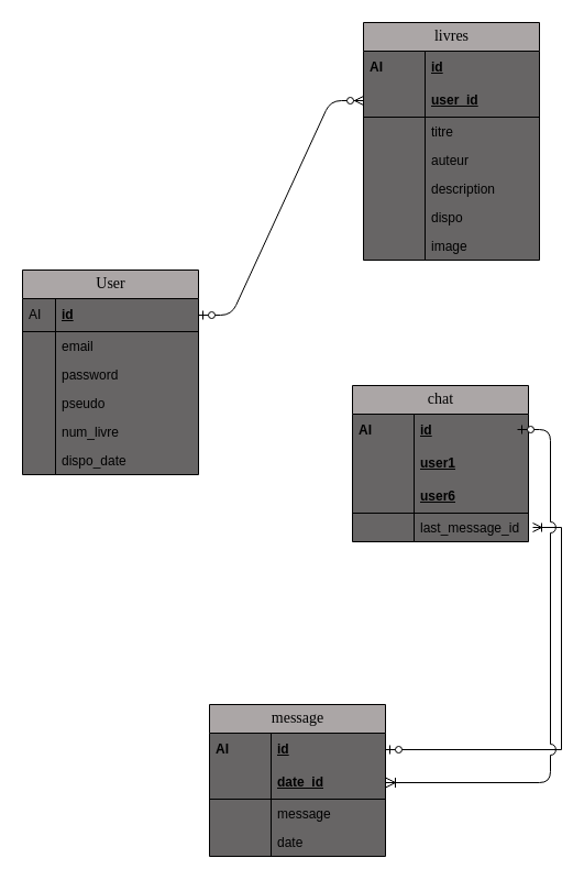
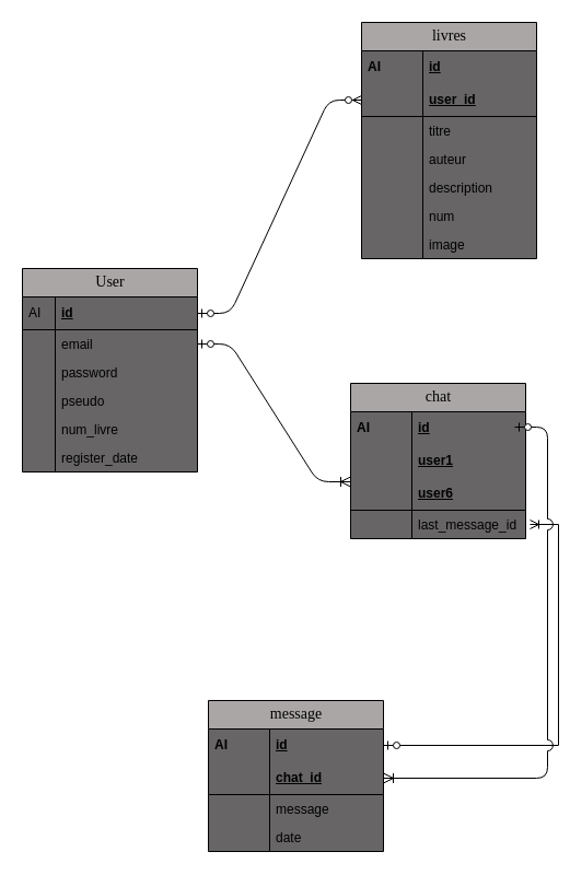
  <mxCell id="0" />
  <mxCell id="1" parent="0" />
  <mxCell id="2" value="User" style="swimlane;html=1;fontStyle=0;childLayout=stackLayout;horizontal=1;startSize=26;fillColor=#ABA6A6;horizontalStack=0;resizeParent=1;resizeLast=0;collapsible=1;marginBottom=0;swimlaneFillColor=#676565;align=center;rounded=0;shadow=0;comic=0;labelBackgroundColor=none;strokeWidth=1;fontFamily=Verdana;fontSize=14" parent="1" vertex="1"><mxGeometry x="20" y="245" width="160" height="186" as="geometry" /></mxCell>
  <mxCell id="3" value="id" style="shape=partialRectangle;top=0;left=0;right=0;bottom=1;html=1;align=left;verticalAlign=middle;fillColor=none;spacingLeft=34;spacingRight=4;whiteSpace=wrap;overflow=hidden;rotatable=0;points=[[0,0.5],[1,0.5]];portConstraint=eastwest;dropTarget=0;fontStyle=5;" parent="2" vertex="1"><mxGeometry y="26" width="160" height="30" as="geometry" /></mxCell>
  <mxCell id="4" value="AI" style="shape=partialRectangle;top=0;left=0;bottom=0;html=1;fillColor=none;align=left;verticalAlign=middle;spacingLeft=4;spacingRight=4;whiteSpace=wrap;overflow=hidden;rotatable=0;points=[];portConstraint=eastwest;part=1;" parent="3" vertex="1" connectable="0"><mxGeometry width="30" height="30" as="geometry" /></mxCell>
  <mxCell id="5" value="email" style="shape=partialRectangle;top=0;left=0;right=0;bottom=0;html=1;align=left;verticalAlign=top;fillColor=none;spacingLeft=34;spacingRight=4;whiteSpace=wrap;overflow=hidden;rotatable=0;points=[[0,0.5],[1,0.5]];portConstraint=eastwest;dropTarget=0;" parent="2" vertex="1"><mxGeometry y="56" width="160" height="26" as="geometry" /></mxCell>
  <mxCell id="6" value="" style="shape=partialRectangle;top=0;left=0;bottom=0;html=1;fillColor=none;align=left;verticalAlign=top;spacingLeft=4;spacingRight=4;whiteSpace=wrap;overflow=hidden;rotatable=0;points=[];portConstraint=eastwest;part=1;" parent="5" vertex="1" connectable="0"><mxGeometry width="30" height="26" as="geometry" /></mxCell>
  <mxCell id="7" value="password&lt;br&gt;" style="shape=partialRectangle;top=0;left=0;right=0;bottom=0;html=1;align=left;verticalAlign=top;fillColor=none;spacingLeft=34;spacingRight=4;whiteSpace=wrap;overflow=hidden;rotatable=0;points=[[0,0.5],[1,0.5]];portConstraint=eastwest;dropTarget=0;" parent="2" vertex="1"><mxGeometry y="82" width="160" height="26" as="geometry" /></mxCell>
  <mxCell id="8" value="" style="shape=partialRectangle;top=0;left=0;bottom=0;html=1;fillColor=none;align=left;verticalAlign=top;spacingLeft=4;spacingRight=4;whiteSpace=wrap;overflow=hidden;rotatable=0;points=[];portConstraint=eastwest;part=1;" parent="7" vertex="1" connectable="0"><mxGeometry width="30" height="26" as="geometry" /></mxCell>
  <mxCell id="9" value="pseudo&lt;br&gt;" style="shape=partialRectangle;top=0;left=0;right=0;bottom=0;html=1;align=left;verticalAlign=top;fillColor=none;spacingLeft=34;spacingRight=4;whiteSpace=wrap;overflow=hidden;rotatable=0;points=[[0,0.5],[1,0.5]];portConstraint=eastwest;dropTarget=0;" parent="2" vertex="1"><mxGeometry y="108" width="160" height="26" as="geometry" /></mxCell>
  <mxCell id="10" value="" style="shape=partialRectangle;top=0;left=0;bottom=0;html=1;fillColor=none;align=left;verticalAlign=top;spacingLeft=4;spacingRight=4;whiteSpace=wrap;overflow=hidden;rotatable=0;points=[];portConstraint=eastwest;part=1;" parent="9" vertex="1" connectable="0"><mxGeometry width="30" height="26" as="geometry" /></mxCell>
  <mxCell id="11" value="num_livre" style="shape=partialRectangle;top=0;left=0;right=0;bottom=0;html=1;align=left;verticalAlign=top;fillColor=none;spacingLeft=34;spacingRight=4;whiteSpace=wrap;overflow=hidden;rotatable=0;points=[[0,0.5],[1,0.5]];portConstraint=eastwest;dropTarget=0;" parent="2" vertex="1"><mxGeometry y="134" width="160" height="26" as="geometry" /></mxCell>
  <mxCell id="12" value="" style="shape=partialRectangle;top=0;left=0;bottom=0;html=1;fillColor=none;align=left;verticalAlign=top;spacingLeft=4;spacingRight=4;whiteSpace=wrap;overflow=hidden;rotatable=0;points=[];portConstraint=eastwest;part=1;" parent="11" vertex="1" connectable="0"><mxGeometry width="30" height="26" as="geometry" /></mxCell>
  <mxCell id="13" value="" style="shape=partialRectangle;top=0;left=0;right=0;bottom=0;html=1;align=left;verticalAlign=top;fillColor=none;spacingLeft=34;spacingRight=4;whiteSpace=wrap;overflow=hidden;rotatable=0;points=[[0,0.5],[1,0.5]];portConstraint=eastwest;dropTarget=0;" parent="2" vertex="1"><mxGeometry y="160" width="160" as="geometry" /></mxCell>
  <mxCell id="14" value="" style="shape=partialRectangle;top=0;left=0;bottom=0;html=1;fillColor=none;align=left;verticalAlign=top;spacingLeft=4;spacingRight=4;whiteSpace=wrap;overflow=hidden;rotatable=0;points=[];portConstraint=eastwest;part=1;" parent="13" vertex="1" connectable="0"><mxGeometry width="30" as="geometry" /></mxCell>
- <mxCell id="15" value="dispo_date&lt;br&gt;" style="shape=partialRectangle;top=0;left=0;right=0;bottom=0;html=1;align=left;verticalAlign=top;fillColor=none;spacingLeft=34;spacingRight=4;whiteSpace=wrap;overflow=hidden;rotatable=0;points=[[0,0.5],[1,0.5]];portConstraint=eastwest;dropTarget=0;" parent="2" vertex="1"><mxGeometry y="160" width="160" height="26" as="geometry" /></mxCell>
+ <mxCell id="15" value="register_date&lt;br&gt;" style="shape=partialRectangle;top=0;left=0;right=0;bottom=0;html=1;align=left;verticalAlign=top;fillColor=none;spacingLeft=34;spacingRight=4;whiteSpace=wrap;overflow=hidden;rotatable=0;points=[[0,0.5],[1,0.5]];portConstraint=eastwest;dropTarget=0;" parent="2" vertex="1"><mxGeometry y="160" width="160" height="26" as="geometry" /></mxCell>
  <mxCell id="16" value="" style="shape=partialRectangle;top=0;left=0;bottom=0;html=1;fillColor=none;align=left;verticalAlign=top;spacingLeft=4;spacingRight=4;whiteSpace=wrap;overflow=hidden;rotatable=0;points=[];portConstraint=eastwest;part=1;" parent="15" vertex="1" connectable="0"><mxGeometry width="30" height="26" as="geometry" /></mxCell>
  <mxCell id="17" value="livres" style="swimlane;html=1;fontStyle=0;childLayout=stackLayout;horizontal=1;startSize=26;fillColor=#ABA6A6;horizontalStack=0;resizeParent=1;resizeLast=0;collapsible=1;marginBottom=0;swimlaneFillColor=#676565;align=center;rounded=0;shadow=0;comic=0;labelBackgroundColor=none;strokeWidth=1;fontFamily=Verdana;fontSize=14" parent="1" vertex="1"><mxGeometry x="330" y="20" width="160" height="216" as="geometry" /></mxCell>
  <mxCell id="18" value="id" style="shape=partialRectangle;top=0;left=0;right=0;bottom=0;html=1;align=left;verticalAlign=middle;fillColor=none;spacingLeft=60;spacingRight=4;whiteSpace=wrap;overflow=hidden;rotatable=0;points=[[0,0.5],[1,0.5]];portConstraint=eastwest;dropTarget=0;fontStyle=5;" parent="17" vertex="1"><mxGeometry y="26" width="160" height="30" as="geometry" /></mxCell>
  <mxCell id="19" value="AI" style="shape=partialRectangle;fontStyle=1;top=0;left=0;bottom=0;html=1;fillColor=none;align=left;verticalAlign=middle;spacingLeft=4;spacingRight=4;whiteSpace=wrap;overflow=hidden;rotatable=0;points=[];portConstraint=eastwest;part=1;" parent="18" vertex="1" connectable="0"><mxGeometry width="56" height="30" as="geometry" /></mxCell>
  <mxCell id="20" value="user_id" style="shape=partialRectangle;top=0;left=0;right=0;bottom=1;html=1;align=left;verticalAlign=middle;fillColor=none;spacingLeft=60;spacingRight=4;whiteSpace=wrap;overflow=hidden;rotatable=0;points=[[0,0.5],[1,0.5]];portConstraint=eastwest;dropTarget=0;fontStyle=5;" parent="17" vertex="1"><mxGeometry y="56" width="160" height="30" as="geometry" /></mxCell>
  <mxCell id="21" value="" style="shape=partialRectangle;fontStyle=1;top=0;left=0;bottom=0;html=1;fillColor=none;align=left;verticalAlign=middle;spacingLeft=4;spacingRight=4;whiteSpace=wrap;overflow=hidden;rotatable=0;points=[];portConstraint=eastwest;part=1;" parent="20" vertex="1" connectable="0"><mxGeometry width="56" height="30" as="geometry" /></mxCell>
  <mxCell id="22" value="titre" style="shape=partialRectangle;top=0;left=0;right=0;bottom=0;html=1;align=left;verticalAlign=top;fillColor=none;spacingLeft=60;spacingRight=4;whiteSpace=wrap;overflow=hidden;rotatable=0;points=[[0,0.5],[1,0.5]];portConstraint=eastwest;dropTarget=0;" parent="17" vertex="1"><mxGeometry y="86" width="160" height="26" as="geometry" /></mxCell>
  <mxCell id="23" value="" style="shape=partialRectangle;top=0;left=0;bottom=0;html=1;fillColor=none;align=left;verticalAlign=top;spacingLeft=4;spacingRight=4;whiteSpace=wrap;overflow=hidden;rotatable=0;points=[];portConstraint=eastwest;part=1;" parent="22" vertex="1" connectable="0"><mxGeometry width="56" height="26" as="geometry" /></mxCell>
  <mxCell id="24" value="auteur&lt;br&gt;" style="shape=partialRectangle;top=0;left=0;right=0;bottom=0;html=1;align=left;verticalAlign=top;fillColor=none;spacingLeft=60;spacingRight=4;whiteSpace=wrap;overflow=hidden;rotatable=0;points=[[0,0.5],[1,0.5]];portConstraint=eastwest;dropTarget=0;" parent="17" vertex="1"><mxGeometry y="112" width="160" height="26" as="geometry" /></mxCell>
  <mxCell id="25" value="" style="shape=partialRectangle;top=0;left=0;bottom=0;html=1;fillColor=none;align=left;verticalAlign=top;spacingLeft=4;spacingRight=4;whiteSpace=wrap;overflow=hidden;rotatable=0;points=[];portConstraint=eastwest;part=1;" parent="24" vertex="1" connectable="0"><mxGeometry width="56" height="26" as="geometry" /></mxCell>
  <mxCell id="26" value="description" style="shape=partialRectangle;top=0;left=0;right=0;bottom=0;html=1;align=left;verticalAlign=top;fillColor=none;spacingLeft=60;spacingRight=4;whiteSpace=wrap;overflow=hidden;rotatable=0;points=[[0,0.5],[1,0.5]];portConstraint=eastwest;dropTarget=0;" parent="17" vertex="1"><mxGeometry y="138" width="160" height="26" as="geometry" /></mxCell>
  <mxCell id="27" value="" style="shape=partialRectangle;top=0;left=0;bottom=0;html=1;fillColor=none;align=left;verticalAlign=top;spacingLeft=4;spacingRight=4;whiteSpace=wrap;overflow=hidden;rotatable=0;points=[];portConstraint=eastwest;part=1;" parent="26" vertex="1" connectable="0"><mxGeometry width="56" height="26" as="geometry" /></mxCell>
- <mxCell id="28" value="dispo" style="shape=partialRectangle;top=0;left=0;right=0;bottom=0;html=1;align=left;verticalAlign=top;fillColor=none;spacingLeft=60;spacingRight=4;whiteSpace=wrap;overflow=hidden;rotatable=0;points=[[0,0.5],[1,0.5]];portConstraint=eastwest;dropTarget=0;" parent="17" vertex="1"><mxGeometry y="164" width="160" height="26" as="geometry" /></mxCell>
+ <mxCell id="28" value="num" style="shape=partialRectangle;top=0;left=0;right=0;bottom=0;html=1;align=left;verticalAlign=top;fillColor=none;spacingLeft=60;spacingRight=4;whiteSpace=wrap;overflow=hidden;rotatable=0;points=[[0,0.5],[1,0.5]];portConstraint=eastwest;dropTarget=0;" parent="17" vertex="1"><mxGeometry y="164" width="160" height="26" as="geometry" /></mxCell>
  <mxCell id="29" value="" style="shape=partialRectangle;top=0;left=0;bottom=0;html=1;fillColor=none;align=left;verticalAlign=top;spacingLeft=4;spacingRight=4;whiteSpace=wrap;overflow=hidden;rotatable=0;points=[];portConstraint=eastwest;part=1;" parent="28" vertex="1" connectable="0"><mxGeometry width="56" height="26" as="geometry" /></mxCell>
  <mxCell id="30" value="image&lt;br&gt;" style="shape=partialRectangle;top=0;left=0;right=0;bottom=0;html=1;align=left;verticalAlign=top;fillColor=none;spacingLeft=60;spacingRight=4;whiteSpace=wrap;overflow=hidden;rotatable=0;points=[[0,0.5],[1,0.5]];portConstraint=eastwest;dropTarget=0;" vertex="1" parent="17"><mxGeometry y="190" width="160" height="26" as="geometry" /></mxCell>
  <mxCell id="31" value="" style="shape=partialRectangle;top=0;left=0;bottom=0;html=1;fillColor=none;align=left;verticalAlign=top;spacingLeft=4;spacingRight=4;whiteSpace=wrap;overflow=hidden;rotatable=0;points=[];portConstraint=eastwest;part=1;" vertex="1" connectable="0" parent="30"><mxGeometry width="56" height="26" as="geometry" /></mxCell>
  <mxCell id="32" value="" style="edgeStyle=entityRelationEdgeStyle;html=1;endArrow=ERzeroToMany;startArrow=ERzeroToOne;labelBackgroundColor=none;fontFamily=Verdana;fontSize=14;entryX=0;entryY=0.5;exitX=1;exitY=0.5;entryDx=0;entryDy=0;" parent="1" source="3" target="20" edge="1"><mxGeometry width="100" height="100" relative="1" as="geometry"><mxPoint x="290" y="436" as="sourcePoint" /><mxPoint x="390" y="336" as="targetPoint" /></mxGeometry></mxCell>
  <mxCell id="33" value="chat" style="swimlane;html=1;fontStyle=0;childLayout=stackLayout;horizontal=1;startSize=26;fillColor=#ABA6A6;horizontalStack=0;resizeParent=1;resizeLast=0;collapsible=1;marginBottom=0;swimlaneFillColor=#676565;align=center;rounded=0;shadow=0;comic=0;labelBackgroundColor=none;strokeWidth=1;fontFamily=Verdana;fontSize=14" parent="1" vertex="1"><mxGeometry x="320" y="350" width="160" height="142" as="geometry" /></mxCell>
  <mxCell id="34" value="id" style="shape=partialRectangle;top=0;left=0;right=0;bottom=0;html=1;align=left;verticalAlign=middle;fillColor=none;spacingLeft=60;spacingRight=4;whiteSpace=wrap;overflow=hidden;rotatable=0;points=[[0,0.5],[1,0.5]];portConstraint=eastwest;dropTarget=0;fontStyle=5;" parent="33" vertex="1"><mxGeometry y="26" width="160" height="30" as="geometry" /></mxCell>
  <mxCell id="35" value="AI" style="shape=partialRectangle;fontStyle=1;top=0;left=0;bottom=0;html=1;fillColor=none;align=left;verticalAlign=middle;spacingLeft=4;spacingRight=4;whiteSpace=wrap;overflow=hidden;rotatable=0;points=[];portConstraint=eastwest;part=1;" parent="34" vertex="1" connectable="0"><mxGeometry width="56" height="30" as="geometry" /></mxCell>
  <mxCell id="36" value="user1" style="shape=partialRectangle;top=0;left=0;right=0;bottom=1;html=1;align=left;verticalAlign=middle;fillColor=none;spacingLeft=60;spacingRight=4;whiteSpace=wrap;overflow=hidden;rotatable=0;points=[[0,0.5],[1,0.5]];portConstraint=eastwest;dropTarget=0;fontStyle=5;strokeColor=none;" parent="33" vertex="1"><mxGeometry y="56" width="160" height="30" as="geometry" /></mxCell>
  <mxCell id="37" value="" style="shape=partialRectangle;fontStyle=1;top=0;left=0;bottom=0;html=1;fillColor=none;align=left;verticalAlign=middle;spacingLeft=4;spacingRight=4;whiteSpace=wrap;overflow=hidden;rotatable=0;points=[];portConstraint=eastwest;part=1;" parent="36" vertex="1" connectable="0"><mxGeometry width="56" height="30" as="geometry" /></mxCell>
  <mxCell id="38" value="user6" style="shape=partialRectangle;top=0;left=0;right=0;bottom=1;html=1;align=left;verticalAlign=middle;fillColor=none;spacingLeft=60;spacingRight=4;whiteSpace=wrap;overflow=hidden;rotatable=0;points=[[0,0.5],[1,0.5]];portConstraint=eastwest;dropTarget=0;fontStyle=5;strokeColor=default;" parent="33" vertex="1"><mxGeometry y="86" width="160" height="30" as="geometry" /></mxCell>
  <mxCell id="39" value="" style="shape=partialRectangle;fontStyle=1;top=0;left=0;bottom=0;html=1;fillColor=none;align=left;verticalAlign=middle;spacingLeft=4;spacingRight=4;whiteSpace=wrap;overflow=hidden;rotatable=0;points=[];portConstraint=eastwest;part=1;" parent="38" vertex="1" connectable="0"><mxGeometry width="56" height="30" as="geometry" /></mxCell>
  <mxCell id="40" value="last_message_id" style="shape=partialRectangle;top=0;left=0;right=0;bottom=0;html=1;align=left;verticalAlign=top;fillColor=none;spacingLeft=60;spacingRight=4;whiteSpace=wrap;overflow=hidden;rotatable=0;points=[[0,0.5],[1,0.5]];portConstraint=eastwest;dropTarget=0;" parent="33" vertex="1"><mxGeometry y="116" width="160" height="26" as="geometry" /></mxCell>
  <mxCell id="41" value="" style="shape=partialRectangle;top=0;left=0;bottom=0;html=1;fillColor=none;align=left;verticalAlign=top;spacingLeft=4;spacingRight=4;whiteSpace=wrap;overflow=hidden;rotatable=0;points=[];portConstraint=eastwest;part=1;" parent="40" vertex="1" connectable="0"><mxGeometry width="56" height="26" as="geometry" /></mxCell>
  <mxCell id="42" value="message" style="swimlane;html=1;fontStyle=0;childLayout=stackLayout;horizontal=1;startSize=26;fillColor=#ABA6A6;horizontalStack=0;resizeParent=1;resizeLast=0;collapsible=1;marginBottom=0;swimlaneFillColor=#676565;align=center;rounded=0;shadow=0;comic=0;labelBackgroundColor=none;strokeWidth=1;fontFamily=Verdana;fontSize=14" parent="1" vertex="1"><mxGeometry x="190" y="640" width="160" height="138" as="geometry" /></mxCell>
  <mxCell id="43" value="id" style="shape=partialRectangle;top=0;left=0;right=0;bottom=0;html=1;align=left;verticalAlign=middle;fillColor=none;spacingLeft=60;spacingRight=4;whiteSpace=wrap;overflow=hidden;rotatable=0;points=[[0,0.5],[1,0.5]];portConstraint=eastwest;dropTarget=0;fontStyle=5;" parent="42" vertex="1"><mxGeometry y="26" width="160" height="30" as="geometry" /></mxCell>
  <mxCell id="44" value="AI" style="shape=partialRectangle;fontStyle=1;top=0;left=0;bottom=0;html=1;fillColor=none;align=left;verticalAlign=middle;spacingLeft=4;spacingRight=4;whiteSpace=wrap;overflow=hidden;rotatable=0;points=[];portConstraint=eastwest;part=1;" parent="43" vertex="1" connectable="0"><mxGeometry width="56" height="30" as="geometry" /></mxCell>
- <mxCell id="45" value="date_id" style="shape=partialRectangle;top=0;left=0;right=0;bottom=1;html=1;align=left;verticalAlign=middle;fillColor=none;spacingLeft=60;spacingRight=4;whiteSpace=wrap;overflow=hidden;rotatable=0;points=[[0,0.5],[1,0.5]];portConstraint=eastwest;dropTarget=0;fontStyle=5;" parent="42" vertex="1"><mxGeometry y="56" width="160" height="30" as="geometry" /></mxCell>
+ <mxCell id="45" value="chat_id" style="shape=partialRectangle;top=0;left=0;right=0;bottom=1;html=1;align=left;verticalAlign=middle;fillColor=none;spacingLeft=60;spacingRight=4;whiteSpace=wrap;overflow=hidden;rotatable=0;points=[[0,0.5],[1,0.5]];portConstraint=eastwest;dropTarget=0;fontStyle=5;" parent="42" vertex="1"><mxGeometry y="56" width="160" height="30" as="geometry" /></mxCell>
  <mxCell id="46" value="" style="shape=partialRectangle;fontStyle=1;top=0;left=0;bottom=0;html=1;fillColor=none;align=left;verticalAlign=middle;spacingLeft=4;spacingRight=4;whiteSpace=wrap;overflow=hidden;rotatable=0;points=[];portConstraint=eastwest;part=1;" parent="45" vertex="1" connectable="0"><mxGeometry width="56" height="30" as="geometry" /></mxCell>
  <mxCell id="47" value="message&lt;br&gt;" style="shape=partialRectangle;top=0;left=0;right=0;bottom=0;html=1;align=left;verticalAlign=top;fillColor=none;spacingLeft=60;spacingRight=4;whiteSpace=wrap;overflow=hidden;rotatable=0;points=[[0,0.5],[1,0.5]];portConstraint=eastwest;dropTarget=0;" parent="42" vertex="1"><mxGeometry y="86" width="160" height="26" as="geometry" /></mxCell>
  <mxCell id="48" value="" style="shape=partialRectangle;top=0;left=0;bottom=0;html=1;fillColor=none;align=left;verticalAlign=top;spacingLeft=4;spacingRight=4;whiteSpace=wrap;overflow=hidden;rotatable=0;points=[];portConstraint=eastwest;part=1;" parent="47" vertex="1" connectable="0"><mxGeometry width="56" height="26" as="geometry" /></mxCell>
  <mxCell id="49" value="date" style="shape=partialRectangle;top=0;left=0;right=0;bottom=0;html=1;align=left;verticalAlign=top;fillColor=none;spacingLeft=60;spacingRight=4;whiteSpace=wrap;overflow=hidden;rotatable=0;points=[[0,0.5],[1,0.5]];portConstraint=eastwest;dropTarget=0;" parent="42" vertex="1"><mxGeometry y="112" width="160" height="26" as="geometry" /></mxCell>
  <mxCell id="50" value="" style="shape=partialRectangle;top=0;left=0;bottom=0;html=1;fillColor=none;align=left;verticalAlign=top;spacingLeft=4;spacingRight=4;whiteSpace=wrap;overflow=hidden;rotatable=0;points=[];portConstraint=eastwest;part=1;" parent="49" vertex="1" connectable="0"><mxGeometry width="56" height="26" as="geometry" /></mxCell>
+ <mxCell id="51" value="" style="edgeStyle=entityRelationEdgeStyle;html=1;endArrow=ERoneToMany;startArrow=ERzeroToOne;labelBackgroundColor=none;fontFamily=Verdana;fontSize=14;exitX=1;exitY=0.5;strokeColor=default;rounded=1;targetPerimeterSpacing=50;endSize=7;jumpStyle=arc;jumpSize=10;sourcePerimeterSpacing=4;endFill=0;entryX=0;entryY=0.133;entryDx=0;entryDy=0;entryPerimeter=0;" parent="1" source="5" target="38" edge="1"><mxGeometry width="100" height="100" relative="1" as="geometry"><mxPoint x="189.765" y="295.529" as="sourcePoint" /><mxPoint x="310" y="420" as="targetPoint" /></mxGeometry></mxCell>
  <mxCell id="52" value="" style="edgeStyle=entityRelationEdgeStyle;html=1;endArrow=ERoneToMany;startArrow=ERzeroToOne;labelBackgroundColor=none;fontFamily=Verdana;fontSize=14;exitX=1;exitY=0.5;strokeColor=default;rounded=0;targetPerimeterSpacing=4;jumpStyle=gap;jumpSize=10;sourcePerimeterSpacing=50;endFill=0;exitDx=0;exitDy=0;" parent="1" source="43" target="40" edge="1"><mxGeometry width="100" height="100" relative="1" as="geometry"><mxPoint x="470" y="655.99" as="sourcePoint" /><mxPoint x="330" y="530" as="targetPoint" /></mxGeometry></mxCell>
  <mxCell id="53" value="" style="edgeStyle=entityRelationEdgeStyle;html=1;endArrow=ERoneToMany;startArrow=ERzeroToOne;labelBackgroundColor=none;fontFamily=Verdana;fontSize=14;exitX=1;exitY=0.5;strokeColor=default;rounded=1;targetPerimeterSpacing=50;endSize=7;jumpStyle=arc;jumpSize=10;sourcePerimeterSpacing=4;endFill=0;entryX=1;entryY=0.5;entryDx=0;entryDy=0;" parent="1" target="45" edge="1"><mxGeometry width="100" height="100" relative="1" as="geometry"><mxPoint x="470" y="390" as="sourcePoint" /><mxPoint x="710" y="150" as="targetPoint" /></mxGeometry></mxCell>
